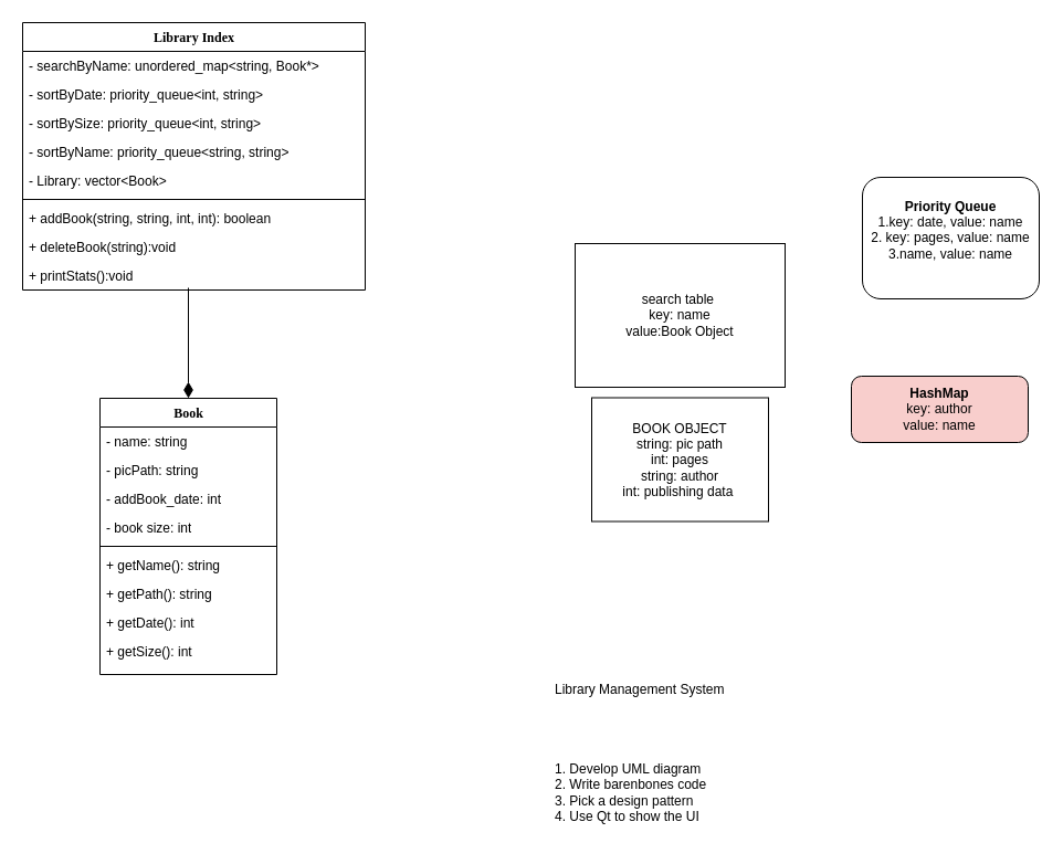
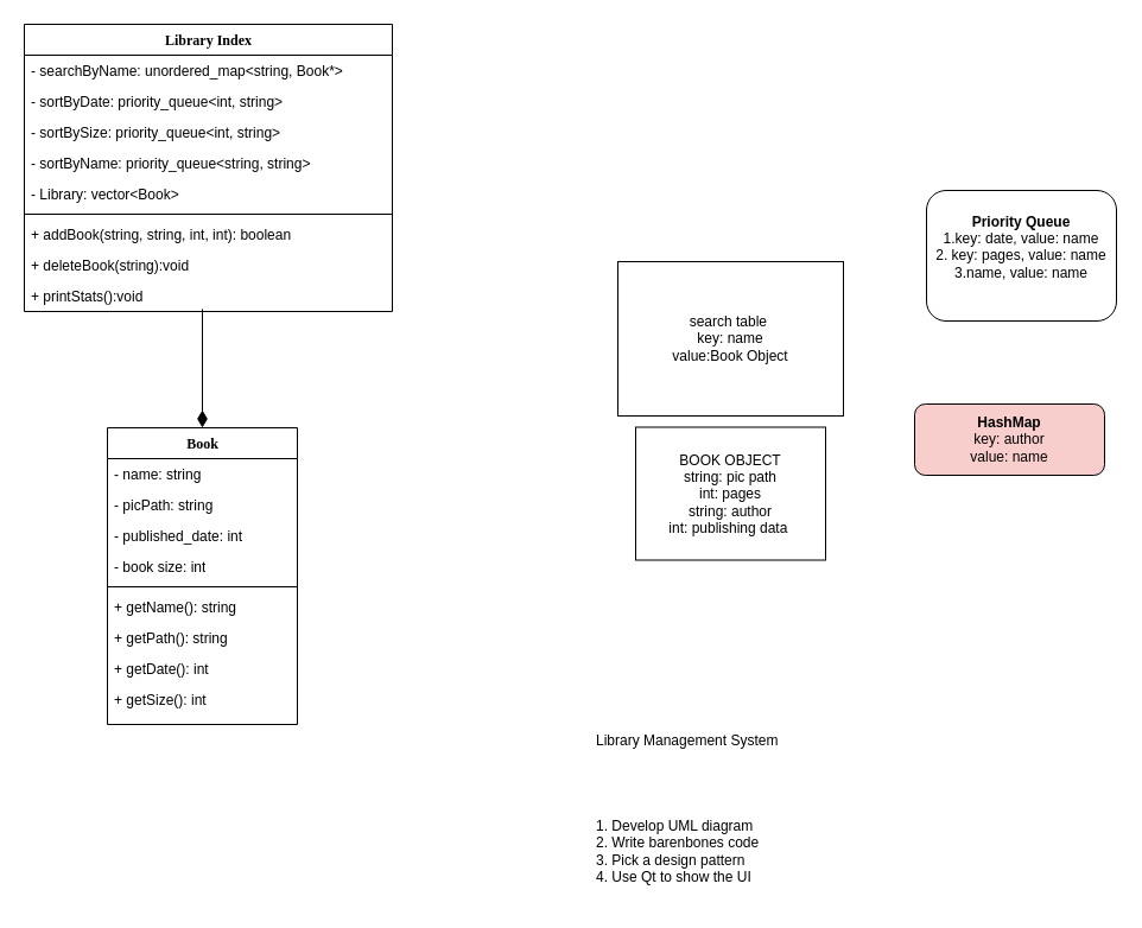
  <mxCell id="0" />
  <mxCell id="1" parent="0" />
  <mxCell id="2" value="Library Index" style="swimlane;html=1;fontStyle=1;align=center;verticalAlign=top;childLayout=stackLayout;horizontal=1;startSize=26;horizontalStack=0;resizeParent=1;resizeLast=0;collapsible=1;marginBottom=0;swimlaneFillColor=#ffffff;rounded=0;shadow=0;comic=0;labelBackgroundColor=none;strokeWidth=1;fillColor=none;fontFamily=Verdana;fontSize=12" parent="1" vertex="1"><mxGeometry x="20" y="20" width="310" height="242" as="geometry" /></mxCell>
  <mxCell id="3" value="- searchByName: unordered_map&amp;lt;string, Book*&amp;gt;" style="text;html=1;strokeColor=none;fillColor=none;align=left;verticalAlign=top;spacingLeft=4;spacingRight=4;whiteSpace=wrap;overflow=hidden;rotatable=0;points=[[0,0.5],[1,0.5]];portConstraint=eastwest;" parent="2" vertex="1"><mxGeometry y="26" width="310" height="26" as="geometry" /></mxCell>
  <mxCell id="4" value="- sortByDate: priority_queue&amp;lt;int, string&amp;gt;" style="text;html=1;strokeColor=none;fillColor=none;align=left;verticalAlign=top;spacingLeft=4;spacingRight=4;whiteSpace=wrap;overflow=hidden;rotatable=0;points=[[0,0.5],[1,0.5]];portConstraint=eastwest;" parent="2" vertex="1"><mxGeometry y="52" width="310" height="26" as="geometry" /></mxCell>
  <mxCell id="5" value="- sortBySize: priority_queue&amp;lt;int, string&amp;gt;" style="text;html=1;strokeColor=none;fillColor=none;align=left;verticalAlign=top;spacingLeft=4;spacingRight=4;whiteSpace=wrap;overflow=hidden;rotatable=0;points=[[0,0.5],[1,0.5]];portConstraint=eastwest;" parent="2" vertex="1"><mxGeometry y="78" width="310" height="26" as="geometry" /></mxCell>
  <mxCell id="6" value="- sortByName: priority_queue&amp;lt;string, string&amp;gt;" style="text;html=1;strokeColor=none;fillColor=none;align=left;verticalAlign=top;spacingLeft=4;spacingRight=4;whiteSpace=wrap;overflow=hidden;rotatable=0;points=[[0,0.5],[1,0.5]];portConstraint=eastwest;" parent="2" vertex="1"><mxGeometry y="104" width="310" height="26" as="geometry" /></mxCell>
  <mxCell id="7" value="- Library: vector&amp;lt;Book&amp;gt;" style="text;html=1;strokeColor=none;fillColor=none;align=left;verticalAlign=top;spacingLeft=4;spacingRight=4;whiteSpace=wrap;overflow=hidden;rotatable=0;points=[[0,0.5],[1,0.5]];portConstraint=eastwest;" parent="2" vertex="1"><mxGeometry y="130" width="310" height="26" as="geometry" /></mxCell>
  <mxCell id="8" value="" style="line;html=1;strokeWidth=1;fillColor=none;align=left;verticalAlign=middle;spacingTop=-1;spacingLeft=3;spacingRight=3;rotatable=0;labelPosition=right;points=[];portConstraint=eastwest;" parent="2" vertex="1"><mxGeometry y="156" width="310" height="8" as="geometry" /></mxCell>
  <mxCell id="9" value="+ addBook(string, string, int, int): boolean" style="text;html=1;strokeColor=none;fillColor=none;align=left;verticalAlign=top;spacingLeft=4;spacingRight=4;whiteSpace=wrap;overflow=hidden;rotatable=0;points=[[0,0.5],[1,0.5]];portConstraint=eastwest;" parent="2" vertex="1"><mxGeometry y="164" width="310" height="26" as="geometry" /></mxCell>
  <mxCell id="10" value="+ deleteBook(string):void" style="text;html=1;strokeColor=none;fillColor=none;align=left;verticalAlign=top;spacingLeft=4;spacingRight=4;whiteSpace=wrap;overflow=hidden;rotatable=0;points=[[0,0.5],[1,0.5]];portConstraint=eastwest;" parent="2" vertex="1"><mxGeometry y="190" width="310" height="26" as="geometry" /></mxCell>
  <mxCell id="11" value="+ printStats():void" style="text;html=1;strokeColor=none;fillColor=none;align=left;verticalAlign=top;spacingLeft=4;spacingRight=4;whiteSpace=wrap;overflow=hidden;rotatable=0;points=[[0,0.5],[1,0.5]];portConstraint=eastwest;" vertex="1" parent="2"><mxGeometry y="216" width="310" height="26" as="geometry" /></mxCell>
  <mxCell id="12" value="Book" style="swimlane;html=1;fontStyle=1;align=center;verticalAlign=top;childLayout=stackLayout;horizontal=1;startSize=26;horizontalStack=0;resizeParent=1;resizeLast=0;collapsible=1;marginBottom=0;swimlaneFillColor=#ffffff;rounded=0;shadow=0;comic=0;labelBackgroundColor=none;strokeWidth=1;fillColor=none;fontFamily=Verdana;fontSize=12" parent="1" vertex="1"><mxGeometry x="90" y="360" width="160" height="250" as="geometry" /></mxCell>
  <mxCell id="13" value="- name: string" style="text;html=1;strokeColor=none;fillColor=none;align=left;verticalAlign=top;spacingLeft=4;spacingRight=4;whiteSpace=wrap;overflow=hidden;rotatable=0;points=[[0,0.5],[1,0.5]];portConstraint=eastwest;" parent="12" vertex="1"><mxGeometry y="26" width="160" height="26" as="geometry" /></mxCell>
  <mxCell id="14" value="- picPath: string" style="text;html=1;strokeColor=none;fillColor=none;align=left;verticalAlign=top;spacingLeft=4;spacingRight=4;whiteSpace=wrap;overflow=hidden;rotatable=0;points=[[0,0.5],[1,0.5]];portConstraint=eastwest;" parent="12" vertex="1"><mxGeometry y="52" width="160" height="26" as="geometry" /></mxCell>
- <mxCell id="15" value="- addBook_date: int" style="text;html=1;strokeColor=none;fillColor=none;align=left;verticalAlign=top;spacingLeft=4;spacingRight=4;whiteSpace=wrap;overflow=hidden;rotatable=0;points=[[0,0.5],[1,0.5]];portConstraint=eastwest;" parent="12" vertex="1"><mxGeometry y="78" width="160" height="26" as="geometry" /></mxCell>
+ <mxCell id="15" value="- published_date: int" style="text;html=1;strokeColor=none;fillColor=none;align=left;verticalAlign=top;spacingLeft=4;spacingRight=4;whiteSpace=wrap;overflow=hidden;rotatable=0;points=[[0,0.5],[1,0.5]];portConstraint=eastwest;" parent="12" vertex="1"><mxGeometry y="78" width="160" height="26" as="geometry" /></mxCell>
  <mxCell id="16" value="- book size: int" style="text;html=1;strokeColor=none;fillColor=none;align=left;verticalAlign=top;spacingLeft=4;spacingRight=4;whiteSpace=wrap;overflow=hidden;rotatable=0;points=[[0,0.5],[1,0.5]];portConstraint=eastwest;" parent="12" vertex="1"><mxGeometry y="104" width="160" height="26" as="geometry" /></mxCell>
  <mxCell id="17" value="" style="line;html=1;strokeWidth=1;fillColor=none;align=left;verticalAlign=middle;spacingTop=-1;spacingLeft=3;spacingRight=3;rotatable=0;labelPosition=right;points=[];portConstraint=eastwest;" parent="12" vertex="1"><mxGeometry y="130" width="160" height="8" as="geometry" /></mxCell>
  <mxCell id="18" value="+ getName(): string" style="text;html=1;strokeColor=none;fillColor=none;align=left;verticalAlign=top;spacingLeft=4;spacingRight=4;whiteSpace=wrap;overflow=hidden;rotatable=0;points=[[0,0.5],[1,0.5]];portConstraint=eastwest;" parent="12" vertex="1"><mxGeometry y="138" width="160" height="26" as="geometry" /></mxCell>
  <mxCell id="19" value="+ getPath(): string" style="text;html=1;strokeColor=none;fillColor=none;align=left;verticalAlign=top;spacingLeft=4;spacingRight=4;whiteSpace=wrap;overflow=hidden;rotatable=0;points=[[0,0.5],[1,0.5]];portConstraint=eastwest;" parent="12" vertex="1"><mxGeometry y="164" width="160" height="26" as="geometry" /></mxCell>
  <mxCell id="20" value="+ getDate(): int" style="text;html=1;strokeColor=none;fillColor=none;align=left;verticalAlign=top;spacingLeft=4;spacingRight=4;whiteSpace=wrap;overflow=hidden;rotatable=0;points=[[0,0.5],[1,0.5]];portConstraint=eastwest;" parent="12" vertex="1"><mxGeometry y="190" width="160" height="26" as="geometry" /></mxCell>
  <mxCell id="21" value="+ getSize(): int" style="text;html=1;strokeColor=none;fillColor=none;align=left;verticalAlign=top;spacingLeft=4;spacingRight=4;whiteSpace=wrap;overflow=hidden;rotatable=0;points=[[0,0.5],[1,0.5]];portConstraint=eastwest;" parent="12" vertex="1"><mxGeometry y="216" width="160" height="26" as="geometry" /></mxCell>
  <mxCell id="22" value="search table&amp;nbsp;&lt;br&gt;key: name&lt;br&gt;value:Book Object" style="rounded=0;whiteSpace=wrap;html=1;" vertex="1" parent="1"><mxGeometry x="520" y="220" width="190" height="130" as="geometry" /></mxCell>
  <mxCell id="23" value="BOOK OBJECT&lt;br&gt;string: pic path&lt;br&gt;int: pages&lt;br&gt;string: author&lt;br&gt;int: publishing data&amp;nbsp;" style="rounded=0;whiteSpace=wrap;html=1;" vertex="1" parent="1"><mxGeometry x="535" y="359.5" width="160" height="112" as="geometry" /></mxCell>
  <mxCell id="24" value="&lt;b&gt;Priority Queue&lt;/b&gt;&lt;br&gt;1.key: date, value: name&lt;br&gt;2. key: pages, value: name&lt;br&gt;3.name, value: name&lt;br&gt;&lt;span style=&quot;color: rgba(0, 0, 0, 0); font-family: monospace; font-size: 0px; text-align: start;&quot;&gt;%3CmxGraphModel%3E%3Croot%3E%3CmxCell%20id%3D%220%22%2F%3E%3CmxCell%20id%3D%221%22%20parent%3D%220%22%2F%3E%3CmxCell%20id%3D%222%22%20value%3D%22master%20table%20(search%20by%20name)%22%20style%3D%22rounded%3D0%3BwhiteSpace%3Dwrap%3Bhtml%3D1%3B%22%20vertex%3D%221%22%20parent%3D%221%22%3E%3CmxGeometry%20x%3D%221230%22%20y%3D%22240%22%20width%3D%22160%22%20height%3D%2280%22%20as%3D%22geometry%22%2F%3E%3C%2FmxCell%3E%3C%2Froot%3E%3C%2FmxGraphModel%3E&lt;/span&gt;" style="rounded=1;whiteSpace=wrap;html=1;" vertex="1" parent="1"><mxGeometry x="780" y="160" width="160" height="110" as="geometry" /></mxCell>
  <mxCell id="25" value="&lt;b&gt;HashMap&lt;br&gt;&lt;/b&gt;key: author&lt;br&gt;value: name" style="rounded=1;whiteSpace=wrap;html=1;fillColor=#f8cecc;" vertex="1" parent="1"><mxGeometry x="770" y="340" width="160" height="60" as="geometry" /></mxCell>
  <mxCell id="26" value="" style="endArrow=diamondThin;html=1;rounded=0;entryX=0.5;entryY=0;entryDx=0;entryDy=0;endFill=1;strokeWidth=1;endSize=12;" edge="1" parent="1" target="12"><mxGeometry width="50" height="50" relative="1" as="geometry"><mxPoint x="170" y="260" as="sourcePoint" /><mxPoint x="450" y="470" as="targetPoint" /></mxGeometry></mxCell>
  <mxCell id="27" value="Library Management System&#10;&#10;&#10;&#10;&#10;1. Develop UML diagram&#10;2. Write barenbones code&#10;3. Pick a design pattern&#10;4. Use Qt to show the UI" style="text;whiteSpace=wrap;html=1;" vertex="1" parent="1"><mxGeometry x="500" y="610" width="190" height="150" as="geometry" /></mxCell>
